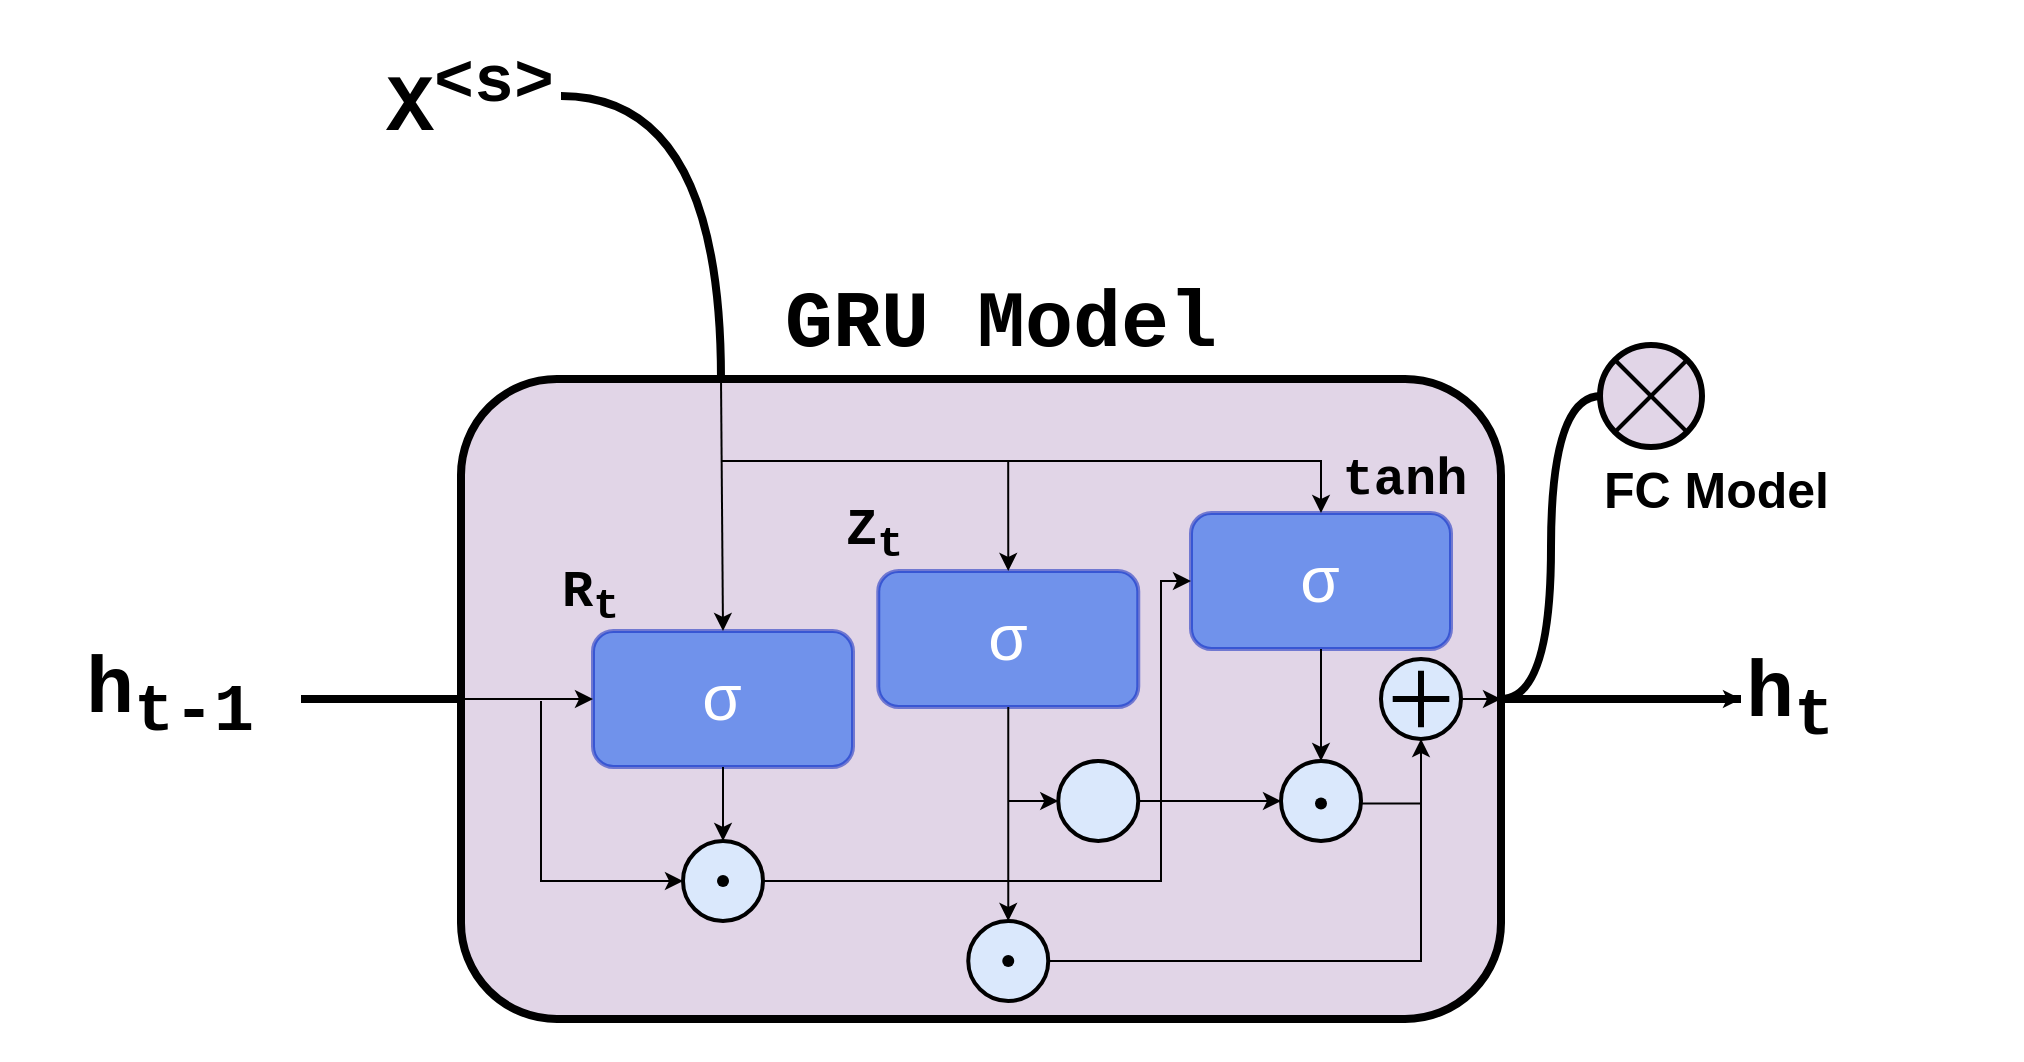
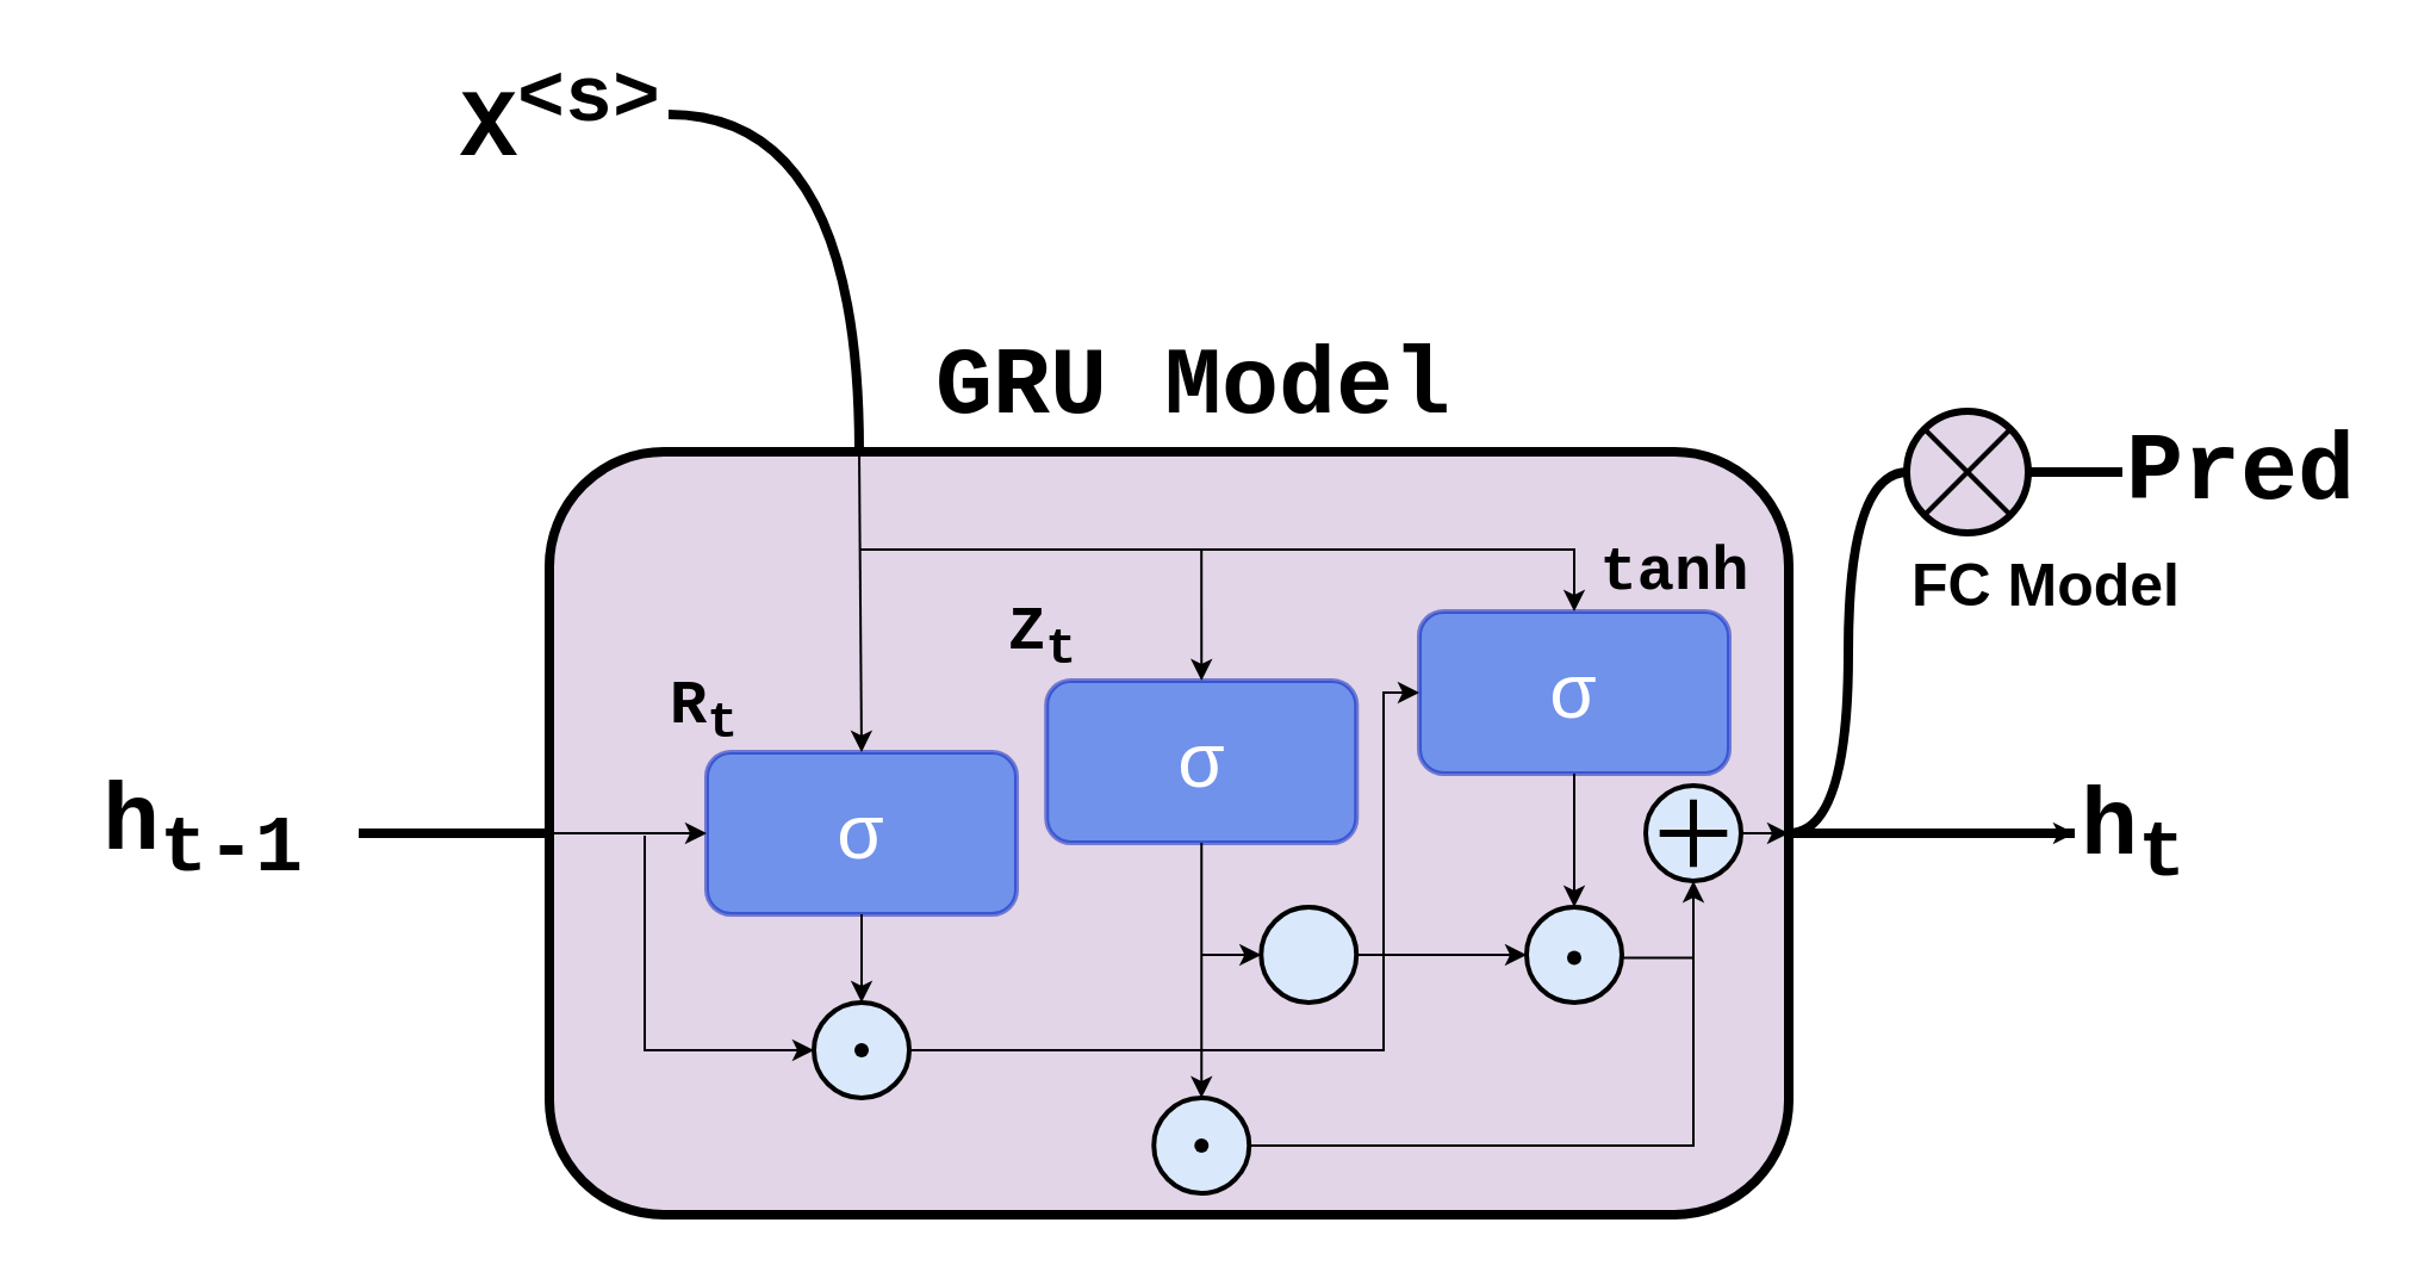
  <mxCell id="0" />
  <mxCell id="1" parent="0" />
  <mxCell id="2" value="&lt;font style=&quot;font-size: 40px;&quot;&gt;X&lt;sup style=&quot;&quot;&gt;&amp;lt;s&amp;gt;&lt;/sup&gt;&lt;/font&gt;" style="text;html=1;strokeColor=none;fillColor=none;align=center;verticalAlign=middle;whiteSpace=wrap;overflow=hidden;fontSize=16;fontStyle=1;fontFamily=Courier New;labelBorderColor=none;labelBackgroundColor=none;" parent="1" vertex="1"><mxGeometry x="190" y="20" width="90" height="55" as="geometry" /></mxCell>
  <mxCell id="3" style="edgeStyle=orthogonalEdgeStyle;curved=1;rounded=0;html=1;exitX=1;exitY=0.5;endArrow=none;endFill=0;jettySize=auto;orthogonalLoop=1;strokeWidth=4;fontSize=16;exitDx=0;exitDy=0;labelBorderColor=none;labelBackgroundColor=none;entryX=0.25;entryY=0;entryDx=0;entryDy=0;" parent="1" source="2" edge="1" target="5"><mxGeometry relative="1" as="geometry"><mxPoint x="490" y="90" as="sourcePoint" /><mxPoint x="518" y="190" as="targetPoint" /></mxGeometry></mxCell>
  <mxCell id="4" style="edgeStyle=orthogonalEdgeStyle;curved=1;rounded=0;html=1;exitX=1;exitY=0.5;endArrow=none;endFill=0;jettySize=auto;orthogonalLoop=1;strokeWidth=4;fontSize=16;exitDx=0;exitDy=0;entryX=0;entryY=0.5;entryDx=0;entryDy=0;entryPerimeter=0;labelBorderColor=none;labelBackgroundColor=none;" parent="1" source="5" target="35" edge="1"><mxGeometry relative="1" as="geometry"><mxPoint x="600" y="255" as="sourcePoint" /><mxPoint x="680" y="400" as="targetPoint" /></mxGeometry></mxCell>
  <mxCell id="5" value="" style="rounded=1;whiteSpace=wrap;html=1;strokeWidth=4;fillColor=#E1D5E7;fontSize=16;labelBorderColor=none;labelBackgroundColor=none;" parent="1" vertex="1"><mxGeometry x="230" y="189" width="520" height="320" as="geometry" /></mxCell>
  <mxCell id="6" value="" style="edgeStyle=orthogonalEdgeStyle;rounded=0;html=1;jettySize=auto;orthogonalLoop=1;strokeWidth=4;endArrow=none;endFill=0;exitX=0;exitY=0.5;exitDx=0;exitDy=0;entryX=1;entryY=0.5;entryDx=0;entryDy=0;fontSize=16;labelBorderColor=none;labelBackgroundColor=none;" parent="1" source="5" target="7" edge="1"><mxGeometry x="204.5" y="180" as="geometry"><mxPoint x="490" y="254.63" as="sourcePoint" /><mxPoint x="435" y="255" as="targetPoint" /><Array as="points" /></mxGeometry></mxCell>
  <mxCell id="7" value="&lt;span style=&quot;font-size: 40px;&quot;&gt;h&lt;sub style=&quot;&quot;&gt;t-1&lt;/sub&gt;&lt;/span&gt;" style="text;html=1;strokeColor=none;fillColor=none;align=center;verticalAlign=middle;whiteSpace=wrap;overflow=hidden;fontSize=16;fontStyle=1;fontFamily=Courier New;labelBorderColor=none;labelBackgroundColor=none;" parent="1" vertex="1"><mxGeometry x="20" y="302.75" width="130" height="92.5" as="geometry" /></mxCell>
  <mxCell id="8" value="" style="edgeStyle=orthogonalEdgeStyle;rounded=0;html=1;jettySize=auto;orthogonalLoop=1;strokeWidth=4;endArrow=none;endFill=0;exitX=0;exitY=0.5;exitDx=0;exitDy=0;entryX=1;entryY=0.5;entryDx=0;entryDy=0;fontSize=16;labelBorderColor=none;labelBackgroundColor=none;" parent="1" source="10" target="5" edge="1"><mxGeometry x="204.5" y="180" as="geometry"><mxPoint x="620" y="247.5" as="sourcePoint" /><mxPoint x="575" y="247.5" as="targetPoint" /><Array as="points" /></mxGeometry></mxCell>
  <mxCell id="9" value="" style="edgeStyle=orthogonalEdgeStyle;rounded=0;orthogonalLoop=1;jettySize=auto;html=1;exitX=1;exitY=0.5;exitDx=0;exitDy=0;fontSize=16;labelBorderColor=none;labelBackgroundColor=none;entryX=0;entryY=0.5;entryDx=0;entryDy=0;" parent="1" source="5" edge="1" target="10"><mxGeometry relative="1" as="geometry"><mxPoint x="570" y="247.13" as="sourcePoint" /><mxPoint x="800" y="275" as="targetPoint" /><Array as="points" /></mxGeometry></mxCell>
  <mxCell id="10" value="&lt;span style=&quot;font-size: 40px;&quot;&gt;h&lt;sub style=&quot;&quot;&gt;t&lt;br style=&quot;font-size: 16px;&quot;&gt;&lt;/sub&gt;&lt;/span&gt;" style="text;html=1;strokeColor=none;fillColor=none;align=center;verticalAlign=middle;whiteSpace=wrap;overflow=hidden;fontSize=16;fontStyle=1;fontFamily=Courier New;labelBorderColor=none;labelBackgroundColor=none;" parent="1" vertex="1"><mxGeometry x="870" y="321.5" width="50" height="55" as="geometry" /></mxCell>
+ <mxCell id="11" value="&lt;font style=&quot;font-size: 40px;&quot;&gt;Pred&lt;/font&gt;" style="text;html=1;strokeColor=none;fillColor=none;align=center;verticalAlign=middle;whiteSpace=wrap;overflow=hidden;fontSize=16;fontStyle=1;fontFamily=Courier New;labelBorderColor=none;labelBackgroundColor=none;" parent="1" vertex="1"><mxGeometry x="890" y="170" width="100" height="55" as="geometry" /></mxCell>
  <mxCell id="12" value="&lt;font style=&quot;font-size: 32px;&quot;&gt;σ&lt;/font&gt;" style="rounded=1;whiteSpace=wrap;html=1;strokeWidth=2;fillColor=#0050ef;strokeColor=#001DBC;fontColor=#ffffff;opacity=50;fontSize=16;labelBorderColor=none;labelBackgroundColor=none;" parent="1" vertex="1"><mxGeometry x="296" y="315" width="130" height="68" as="geometry" /></mxCell>
  <mxCell id="13" value="" style="edgeStyle=orthogonalEdgeStyle;rounded=0;orthogonalLoop=1;jettySize=auto;html=1;exitX=0;exitY=0.5;exitDx=0;exitDy=0;entryX=0;entryY=0.5;entryDx=0;entryDy=0;strokeWidth=1;fontSize=16;labelBorderColor=none;labelBackgroundColor=none;" parent="1" source="5" target="12" edge="1"><mxGeometry relative="1" as="geometry"><mxPoint x="528" y="200" as="sourcePoint" /><mxPoint x="528" y="275" as="targetPoint" /><Array as="points" /></mxGeometry></mxCell>
  <mxCell id="14" value="" style="endArrow=classic;html=1;rounded=0;strokeWidth=1;exitX=0.5;exitY=1;exitDx=0;exitDy=0;entryX=0.5;entryY=0;entryDx=0;entryDy=0;entryPerimeter=0;fontSize=16;labelBorderColor=none;labelBackgroundColor=none;" parent="1" source="12" target="39" edge="1"><mxGeometry width="50" height="50" relative="1" as="geometry"><mxPoint x="540" y="315" as="sourcePoint" /><mxPoint x="590" y="260" as="targetPoint" /></mxGeometry></mxCell>
  <mxCell id="15" value="&lt;span style=&quot;font-size: 26px;&quot;&gt;R&lt;sub style=&quot;&quot;&gt;t&lt;/sub&gt;&lt;/span&gt;" style="text;html=1;strokeColor=none;fillColor=none;align=center;verticalAlign=middle;whiteSpace=wrap;overflow=hidden;fontSize=16;fontStyle=1;fontFamily=Courier New;labelBorderColor=none;labelBackgroundColor=none;" parent="1" vertex="1"><mxGeometry x="280" y="278" width="30" height="33" as="geometry" /></mxCell>
  <mxCell id="16" value="&lt;font style=&quot;font-size: 32px;&quot;&gt;σ&lt;/font&gt;" style="rounded=1;whiteSpace=wrap;html=1;strokeWidth=2;fillColor=#0050ef;strokeColor=#001DBC;fontColor=#ffffff;opacity=50;fontSize=16;labelBorderColor=none;labelBackgroundColor=none;" parent="1" vertex="1"><mxGeometry x="438.63" y="285" width="130" height="68" as="geometry" /></mxCell>
  <mxCell id="17" value="&lt;span style=&quot;font-size: 26px;&quot;&gt;Z&lt;sub style=&quot;&quot;&gt;t&lt;/sub&gt;&lt;/span&gt;" style="text;html=1;strokeColor=none;fillColor=none;align=center;verticalAlign=middle;whiteSpace=wrap;overflow=hidden;fontSize=16;fontStyle=1;fontFamily=Courier New;labelBorderColor=none;labelBackgroundColor=none;" parent="1" vertex="1"><mxGeometry x="422.38" y="247.5" width="30" height="33" as="geometry" /></mxCell>
  <mxCell id="18" value="" style="edgeStyle=orthogonalEdgeStyle;rounded=0;orthogonalLoop=1;jettySize=auto;html=1;entryX=0.5;entryY=0;entryDx=0;entryDy=0;strokeWidth=1;fontSize=16;labelBorderColor=none;labelBackgroundColor=none;" parent="1" target="16" edge="1"><mxGeometry relative="1" as="geometry"><mxPoint x="360" y="230" as="sourcePoint" /><mxPoint x="528" y="275" as="targetPoint" /><Array as="points"><mxPoint x="518" y="230" /><mxPoint x="594" y="230" /></Array></mxGeometry></mxCell>
  <mxCell id="19" value="" style="edgeStyle=orthogonalEdgeStyle;rounded=0;orthogonalLoop=1;jettySize=auto;html=1;strokeWidth=1;entryX=0;entryY=0.5;entryDx=0;entryDy=0;entryPerimeter=0;fontSize=16;labelBorderColor=none;labelBackgroundColor=none;" parent="1" target="39" edge="1"><mxGeometry relative="1" as="geometry"><mxPoint x="270" y="350" as="sourcePoint" /><mxPoint x="290" y="367.5" as="targetPoint" /><Array as="points"><mxPoint x="270" y="440" /></Array></mxGeometry></mxCell>
  <mxCell id="20" value="&lt;font style=&quot;font-size: 32px;&quot;&gt;σ&lt;/font&gt;" style="rounded=1;whiteSpace=wrap;html=1;strokeWidth=2;fillColor=#0050ef;strokeColor=#001DBC;fontColor=#ffffff;opacity=50;fontSize=16;labelBorderColor=none;labelBackgroundColor=none;" parent="1" vertex="1"><mxGeometry x="595" y="256" width="130" height="68" as="geometry" /></mxCell>
  <mxCell id="21" value="&lt;font style=&quot;font-size: 26px;&quot;&gt;tanh&lt;/font&gt;" style="text;html=1;strokeColor=none;fillColor=none;align=center;verticalAlign=middle;whiteSpace=wrap;overflow=hidden;fontSize=16;fontStyle=1;fontFamily=Courier New;labelBorderColor=none;labelBackgroundColor=none;" parent="1" vertex="1"><mxGeometry x="660" y="222.5" width="85" height="33" as="geometry" /></mxCell>
  <mxCell id="22" value="" style="edgeStyle=orthogonalEdgeStyle;rounded=0;orthogonalLoop=1;jettySize=auto;html=1;entryX=0.5;entryY=0;entryDx=0;entryDy=0;strokeWidth=1;fontSize=16;labelBorderColor=none;labelBackgroundColor=none;" parent="1" target="20" edge="1"><mxGeometry relative="1" as="geometry"><mxPoint x="515.32" y="230" as="sourcePoint" /><mxPoint x="606.69" y="265" as="targetPoint" /><Array as="points"><mxPoint x="660" y="230" /></Array></mxGeometry></mxCell>
  <mxCell id="23" value="" style="verticalLabelPosition=bottom;verticalAlign=top;html=1;strokeWidth=2;shape=mxgraph.flowchart.on-page_reference;plain-blue;gradientColor=none;strokeColor=#000000;fontSize=16;labelBorderColor=none;labelBackgroundColor=none;" parent="1" vertex="1"><mxGeometry x="483.63" y="460" width="40" height="40" as="geometry" /></mxCell>
  <mxCell id="24" value="" style="endArrow=classic;html=1;rounded=0;strokeWidth=1;exitX=0.5;exitY=1;exitDx=0;exitDy=0;entryX=0.5;entryY=0;entryDx=0;entryDy=0;entryPerimeter=0;fontSize=16;labelBorderColor=none;labelBackgroundColor=none;" parent="1" source="16" target="23" edge="1"><mxGeometry width="50" height="50" relative="1" as="geometry"><mxPoint x="528" y="295" as="sourcePoint" /><mxPoint x="528" y="323" as="targetPoint" /><Array as="points" /></mxGeometry></mxCell>
  <mxCell id="25" value="" style="verticalLabelPosition=bottom;verticalAlign=top;html=1;strokeWidth=2;shape=mxgraph.flowchart.on-page_reference;plain-blue;gradientColor=none;strokeColor=#000000;fontSize=16;labelBorderColor=none;labelBackgroundColor=none;" parent="1" vertex="1"><mxGeometry x="640" y="380" width="40" height="40" as="geometry" /></mxCell>
  <mxCell id="26" value="" style="endArrow=classic;html=1;rounded=0;strokeWidth=1;exitX=0.5;exitY=1;exitDx=0;exitDy=0;entryX=0.5;entryY=0;entryDx=0;entryDy=0;entryPerimeter=0;fontSize=16;labelBorderColor=none;labelBackgroundColor=none;" parent="1" source="20" target="25" edge="1"><mxGeometry width="50" height="50" relative="1" as="geometry"><mxPoint x="594" y="295" as="sourcePoint" /><mxPoint x="594" y="323" as="targetPoint" /><Array as="points" /></mxGeometry></mxCell>
  <mxCell id="27" value="" style="verticalLabelPosition=bottom;verticalAlign=top;html=1;strokeWidth=2;shape=mxgraph.flowchart.on-page_reference;plain-blue;gradientColor=none;strokeColor=#000000;fontSize=16;labelBorderColor=none;labelBackgroundColor=none;" parent="1" vertex="1"><mxGeometry x="690" y="329" width="40" height="40" as="geometry" /></mxCell>
  <mxCell id="28" value="" style="endArrow=classic;html=1;rounded=0;strokeWidth=1;fontSize=16;labelBorderColor=none;labelBackgroundColor=none;entryX=0;entryY=0.5;entryDx=0;entryDy=0;entryPerimeter=0;" parent="1" target="33" edge="1"><mxGeometry width="50" height="50" relative="1" as="geometry"><mxPoint x="504" y="400" as="sourcePoint" /><mxPoint x="584.63" y="455.5" as="targetPoint" /><Array as="points" /></mxGeometry></mxCell>
  <mxCell id="29" value="" style="endArrow=classic;html=1;rounded=0;strokeWidth=1;entryX=0.5;entryY=1;entryDx=0;entryDy=0;entryPerimeter=0;exitX=1;exitY=0.5;exitDx=0;exitDy=0;exitPerimeter=0;fontSize=16;labelBorderColor=none;labelBackgroundColor=none;" parent="1" source="23" target="27" edge="1"><mxGeometry width="50" height="50" relative="1" as="geometry"><mxPoint x="604" y="320" as="sourcePoint" /><mxPoint x="663" y="320" as="targetPoint" /><Array as="points"><mxPoint x="710" y="480" /></Array></mxGeometry></mxCell>
  <mxCell id="30" value="" style="line;strokeWidth=1;html=1;perimeter=backbonePerimeter;points=[];outlineConnect=0;fontSize=16;labelBorderColor=none;labelBackgroundColor=none;" parent="1" vertex="1"><mxGeometry x="680" y="396.25" width="30" height="10" as="geometry" /></mxCell>
  <mxCell id="31" value="" style="edgeStyle=orthogonalEdgeStyle;rounded=0;orthogonalLoop=1;jettySize=auto;html=1;strokeWidth=1;entryX=0;entryY=0.5;entryDx=0;entryDy=0;exitX=1;exitY=0.5;exitDx=0;exitDy=0;exitPerimeter=0;fontSize=16;labelBorderColor=none;labelBackgroundColor=none;" parent="1" source="39" target="20" edge="1"><mxGeometry relative="1" as="geometry"><mxPoint x="480" y="285" as="sourcePoint" /><mxPoint x="521" y="331" as="targetPoint" /><Array as="points"><mxPoint x="580" y="440" /><mxPoint x="580" y="290" /><mxPoint x="595" y="290" /></Array></mxGeometry></mxCell>
  <mxCell id="32" value="" style="endArrow=classic;html=1;rounded=0;entryX=1;entryY=0.5;entryDx=0;entryDy=0;exitX=1;exitY=0.5;exitDx=0;exitDy=0;exitPerimeter=0;fontSize=16;labelBorderColor=none;labelBackgroundColor=none;" parent="1" source="27" target="5" edge="1"><mxGeometry width="50" height="50" relative="1" as="geometry"><mxPoint x="660" y="270" as="sourcePoint" /><mxPoint x="710" y="220" as="targetPoint" /></mxGeometry></mxCell>
  <mxCell id="33" value="" style="verticalLabelPosition=bottom;verticalAlign=top;html=1;strokeWidth=2;shape=mxgraph.flowchart.on-page_reference;plain-blue;gradientColor=none;strokeColor=#000000;fontSize=16;labelBorderColor=none;labelBackgroundColor=none;" parent="1" vertex="1"><mxGeometry x="528.63" y="380" width="40" height="40" as="geometry" /></mxCell>
  <mxCell id="34" value="" style="endArrow=classic;html=1;rounded=0;strokeWidth=1;entryX=0;entryY=0.5;entryDx=0;entryDy=0;entryPerimeter=0;exitX=1;exitY=0.5;exitDx=0;exitDy=0;exitPerimeter=0;fontSize=16;labelBorderColor=none;labelBackgroundColor=none;" parent="1" source="33" target="25" edge="1"><mxGeometry width="50" height="50" relative="1" as="geometry"><mxPoint x="604" y="320" as="sourcePoint" /><mxPoint x="624" y="331" as="targetPoint" /><Array as="points" /></mxGeometry></mxCell>
  <mxCell id="35" value="&lt;b style=&quot;&quot;&gt;&lt;font style=&quot;font-size: 25px;&quot;&gt;FC Model&lt;/font&gt;&lt;/b&gt;" style="verticalLabelPosition=bottom;verticalAlign=top;html=1;strokeWidth=4;shape=mxgraph.flowchart.on-page_reference;plain-purple;gradientColor=none;strokeColor=#000000;fontSize=16;labelBorderColor=none;labelBackgroundColor=none;align=left;" parent="1" vertex="1"><mxGeometry x="800" y="172.5" width="50" height="50" as="geometry" /></mxCell>
+ <mxCell id="36" style="edgeStyle=orthogonalEdgeStyle;curved=1;rounded=0;html=1;exitX=1;exitY=0.5;endArrow=none;endFill=0;jettySize=auto;orthogonalLoop=1;strokeWidth=4;fontSize=16;exitDx=0;exitDy=0;entryX=0;entryY=0.5;entryDx=0;entryDy=0;exitPerimeter=0;labelBorderColor=none;labelBackgroundColor=none;" parent="1" source="35" target="11" edge="1"><mxGeometry relative="1" as="geometry"><mxPoint x="760" y="285" as="sourcePoint" /><mxPoint x="810" y="208" as="targetPoint" /></mxGeometry></mxCell>
  <mxCell id="37" value="&lt;font style=&quot;font-size: 40px;&quot;&gt;GRU Model&lt;/font&gt;" style="text;html=1;strokeColor=none;fillColor=none;align=center;verticalAlign=middle;whiteSpace=wrap;overflow=hidden;fontSize=16;fontStyle=1;fontFamily=Courier New;labelBorderColor=none;labelBackgroundColor=none;" parent="1" vertex="1"><mxGeometry x="381.19" y="134" width="238.81" height="55" as="geometry" /></mxCell>
  <mxCell id="38" value="" style="shape=sumEllipse;perimeter=ellipsePerimeter;whiteSpace=wrap;html=1;backgroundOutline=1;fillColor=#E1D5E7;strokeWidth=2;fontSize=16;labelBorderColor=none;labelBackgroundColor=none;" parent="1" vertex="1"><mxGeometry x="800" y="172.5" width="50" height="50" as="geometry" /></mxCell>
  <mxCell id="39" value="" style="verticalLabelPosition=bottom;verticalAlign=top;html=1;strokeWidth=2;shape=mxgraph.flowchart.on-page_reference;plain-blue;gradientColor=none;strokeColor=#000000;fontSize=16;labelBorderColor=none;labelBackgroundColor=none;" parent="1" vertex="1"><mxGeometry x="341" y="420" width="40" height="40" as="geometry" /></mxCell>
  <mxCell id="40" value="" style="endArrow=classic;html=1;rounded=0;entryX=0.5;entryY=0;entryDx=0;entryDy=0;exitX=0.25;exitY=0;exitDx=0;exitDy=0;" edge="1" parent="1" source="5" target="12"><mxGeometry width="50" height="50" relative="1" as="geometry"><mxPoint x="330" y="290" as="sourcePoint" /><mxPoint x="380" y="240" as="targetPoint" /></mxGeometry></mxCell>
  <mxCell id="41" value="" style="shape=waypoint;sketch=0;fillStyle=solid;size=6;pointerEvents=1;points=[];fillColor=none;resizable=0;rotatable=0;perimeter=centerPerimeter;snapToPoint=1;" vertex="1" parent="1"><mxGeometry x="351" y="430" width="20" height="20" as="geometry" /></mxCell>
  <mxCell id="42" value="" style="shape=waypoint;sketch=0;fillStyle=solid;size=6;pointerEvents=1;points=[];fillColor=none;resizable=0;rotatable=0;perimeter=centerPerimeter;snapToPoint=1;" vertex="1" parent="1"><mxGeometry x="493.63" y="470" width="20" height="20" as="geometry" /></mxCell>
  <mxCell id="43" value="" style="shape=waypoint;sketch=0;fillStyle=solid;size=6;pointerEvents=1;points=[];fillColor=none;resizable=0;rotatable=0;perimeter=centerPerimeter;snapToPoint=1;" vertex="1" parent="1"><mxGeometry x="650" y="391.25" width="20" height="20" as="geometry" /></mxCell>
  <mxCell id="44" value="" style="shape=umlDestroy;whiteSpace=wrap;html=1;strokeWidth=3;targetShapes=umlLifeline;rotation=45;" vertex="1" parent="1"><mxGeometry x="700" y="339" width="20" height="20" as="geometry" /></mxCell>
